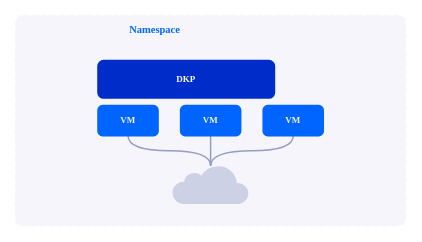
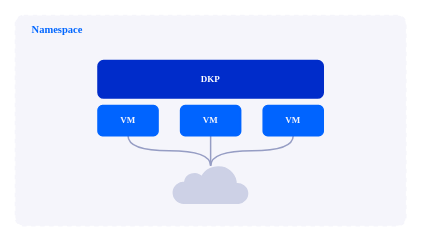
  <mxCell id="0" />
  <mxCell id="1" parent="0" />
  <mxCell id="2" value="" style="rounded=1;whiteSpace=wrap;html=1;fillColor=#f5f5fb;strokeColor=#f5f5fb;arcSize=4;strokeWidth=2;fontFamily=JetBrains Mono;fontSource=https%3A%2F%2Ffonts.googleapis.com%2Fcss%3Ffamily%3DJetBrains%2BMono;dashed=1;fontStyle=1" parent="1" vertex="1"><mxGeometry x="20" y="20" width="520" height="280" as="geometry" /></mxCell>
- <mxCell id="3" value="Namespace" style="text;html=1;strokeColor=none;fillColor=none;align=left;verticalAlign=middle;whiteSpace=wrap;rounded=0;fontColor=#0066ff;strokeWidth=2;fontFamily=JetBrains Mono;fontSource=https%3A%2F%2Ffonts.googleapis.com%2Fcss%3Ffamily%3DJetBrains%2BMono;fontSize=14;fontStyle=1" parent="1" vertex="1"><mxGeometry x="170" y="30" width="60" height="20" as="geometry" /></mxCell>
+ <mxCell id="3" value="Namespace" style="text;html=1;strokeColor=none;fillColor=none;align=left;verticalAlign=middle;whiteSpace=wrap;rounded=0;fontColor=#0066ff;strokeWidth=2;fontFamily=JetBrains Mono;fontSource=https%3A%2F%2Ffonts.googleapis.com%2Fcss%3Ffamily%3DJetBrains%2BMono;fontSize=14;fontStyle=1" parent="1" vertex="1"><mxGeometry x="40" y="30" width="60" height="20" as="geometry" /></mxCell>
  <mxCell id="4" style="edgeStyle=orthogonalEdgeStyle;html=1;exitX=0.5;exitY=1;exitDx=0;exitDy=0;curved=1;strokeWidth=2;strokeColor=#969dc4;endArrow=none;endFill=0;fontStyle=1;fillColor=#969dc4;" parent="1" source="5" target="11" edge="1"><mxGeometry relative="1" as="geometry" /></mxCell>
  <mxCell id="5" value="VM" style="rounded=1;whiteSpace=wrap;html=1;fillColor=#0064ff;fontColor=#f5f5fb;strokeColor=#0064ff;strokeWidth=2;fontFamily=JetBrains Mono;fontSource=https%3A%2F%2Ffonts.googleapis.com%2Fcss%3Ffamily%3DJetBrains%2BMono;fontStyle=1" parent="1" vertex="1"><mxGeometry x="130" y="140" width="80" height="40" as="geometry" /></mxCell>
  <mxCell id="6" style="edgeStyle=orthogonalEdgeStyle;curved=1;html=1;exitX=0.5;exitY=1;exitDx=0;exitDy=0;strokeColor=#969dc4;strokeWidth=2;endArrow=none;endFill=0;fontStyle=1;fillColor=#969dc4;" parent="1" source="7" target="11" edge="1"><mxGeometry relative="1" as="geometry" /></mxCell>
  <mxCell id="7" value="VM" style="rounded=1;whiteSpace=wrap;html=1;fillColor=#0064ff;fontColor=#f5f5fb;strokeColor=#0064ff;strokeWidth=2;fontFamily=JetBrains Mono;fontSource=https%3A%2F%2Ffonts.googleapis.com%2Fcss%3Ffamily%3DJetBrains%2BMono;fontStyle=1" parent="1" vertex="1"><mxGeometry x="240" y="140" width="80" height="40" as="geometry" /></mxCell>
  <mxCell id="8" style="edgeStyle=orthogonalEdgeStyle;curved=1;html=1;exitX=0.5;exitY=1;exitDx=0;exitDy=0;strokeColor=#969dc4;strokeWidth=2;endArrow=none;endFill=0;fontStyle=1;fillColor=#969dc4;" parent="1" source="9" edge="1"><mxGeometry relative="1" as="geometry"><mxPoint x="280" y="220" as="targetPoint" /></mxGeometry></mxCell>
  <mxCell id="9" value="VM" style="rounded=1;whiteSpace=wrap;html=1;fillColor=#0064ff;fontColor=#f5f5fb;strokeColor=#0064ff;strokeWidth=2;fontFamily=JetBrains Mono;fontSource=https%3A%2F%2Ffonts.googleapis.com%2Fcss%3Ffamily%3DJetBrains%2BMono;fontStyle=1" parent="1" vertex="1"><mxGeometry x="350" y="140" width="80" height="40" as="geometry" /></mxCell>
- <mxCell id="10" value="&lt;font color=&quot;#ffffff&quot;&gt;DKP&lt;/font&gt;" style="rounded=1;whiteSpace=wrap;html=1;fillColor=#002cca;strokeColor=#002cca;strokeWidth=2;fontFamily=JetBrains Mono;fontSource=https%3A%2F%2Ffonts.googleapis.com%2Fcss%3Ffamily%3DJetBrains%2BMono;fontStyle=1" parent="1" vertex="1"><mxGeometry x="130" y="80" width="235" height="50" as="geometry" /></mxCell>
+ <mxCell id="10" value="&lt;font color=&quot;#ffffff&quot;&gt;DKP&lt;/font&gt;" style="rounded=1;whiteSpace=wrap;html=1;fillColor=#002cca;strokeColor=#002cca;strokeWidth=2;fontFamily=JetBrains Mono;fontSource=https%3A%2F%2Ffonts.googleapis.com%2Fcss%3Ffamily%3DJetBrains%2BMono;fontStyle=1" parent="1" vertex="1"><mxGeometry x="130" y="80" width="300" height="50" as="geometry" /></mxCell>
  <mxCell id="11" value="" style="html=1;verticalLabelPosition=bottom;align=center;labelBackgroundColor=#ffffff;verticalAlign=top;strokeWidth=2;strokeColor=#cdd1e6;shadow=0;dashed=0;shape=mxgraph.ios7.icons.cloud;fontSize=14;fillColor=#cdd1e6;fontStyle=1;" parent="1" vertex="1"><mxGeometry x="230" y="220" width="100" height="50" as="geometry" /></mxCell>
